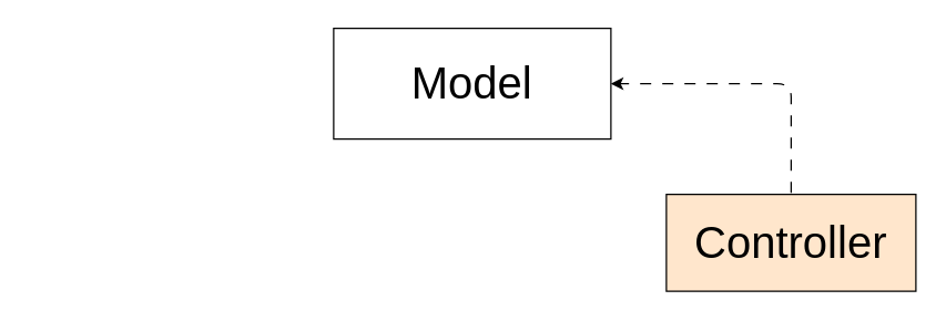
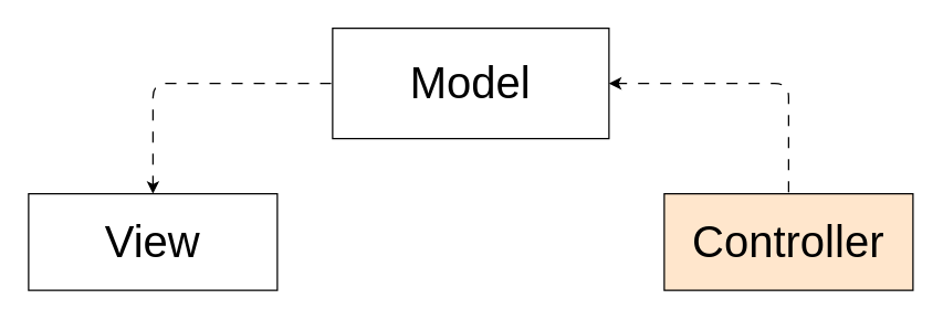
  <mxCell id="0" />
  <mxCell id="1" parent="0" />
+ <mxCell id="2" style="edgeStyle=none;html=1;fontSize=32;entryX=0.5;entryY=0;entryDx=0;entryDy=0;flowAnimation=1;" edge="1" parent="1" source="3" target="6"><mxGeometry relative="1" as="geometry"><mxPoint x="110" y="130" as="targetPoint" /><Array as="points"><mxPoint x="110" y="60" /></Array></mxGeometry></mxCell>
  <mxCell id="3" value="Model" style="rounded=0;whiteSpace=wrap;html=1;fontSize=32;" vertex="1" parent="1"><mxGeometry x="240" y="20" width="200" height="80" as="geometry" /></mxCell>
  <mxCell id="4" style="edgeStyle=none;html=1;fontSize=32;entryX=1;entryY=0.5;entryDx=0;entryDy=0;flowAnimation=1;" edge="1" parent="1" source="5" target="3"><mxGeometry relative="1" as="geometry"><mxPoint x="570" y="60" as="targetPoint" /><Array as="points"><mxPoint x="570" y="60" /></Array></mxGeometry></mxCell>
  <mxCell id="5" value="Controller" style="rounded=0;whiteSpace=wrap;html=1;fontSize=32;fillColor=#ffe6cc;" vertex="1" parent="1"><mxGeometry x="480" y="140" width="180" height="70" as="geometry" /></mxCell>
+ <mxCell id="6" value="View" style="rounded=0;whiteSpace=wrap;html=1;fontSize=32;" vertex="1" parent="1"><mxGeometry x="20" y="140" width="180" height="70" as="geometry" /></mxCell>
